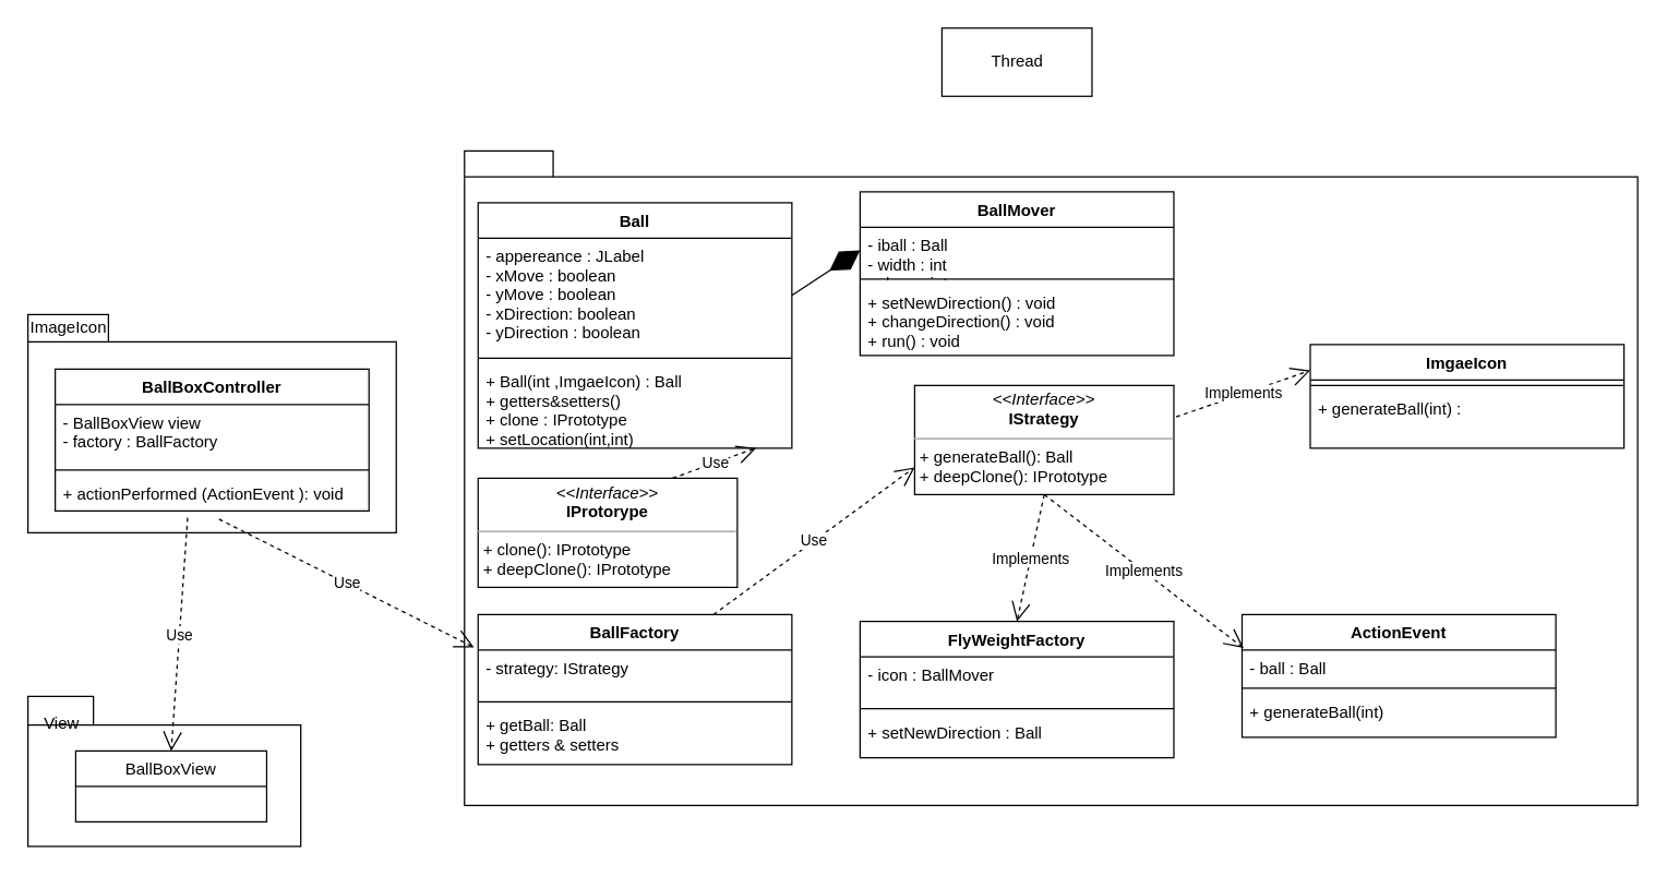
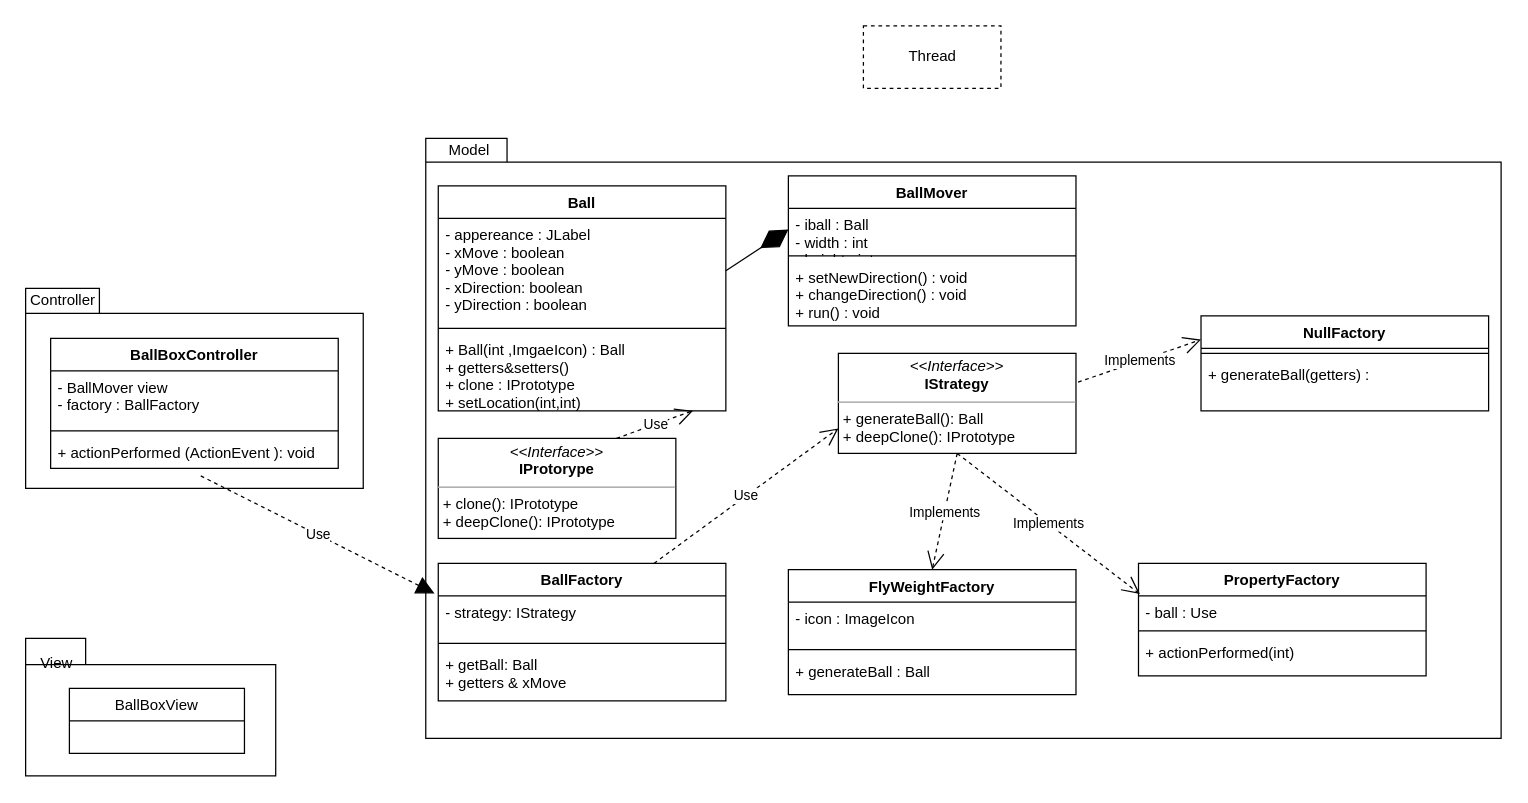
  <mxCell id="0" />
  <mxCell id="1" parent="0" />
  <mxCell id="2" value="" style="shape=folder;fontStyle=1;spacingTop=10;tabWidth=48;tabHeight=21;tabPosition=left;html=1;" vertex="1" parent="1"><mxGeometry x="20" y="510" width="200" height="110" as="geometry" /></mxCell>
  <mxCell id="3" value="View" style="text;html=1;strokeColor=none;fillColor=none;align=center;verticalAlign=middle;whiteSpace=wrap;rounded=0;" vertex="1" parent="1"><mxGeometry x="25" y="520" width="40" height="20" as="geometry" /></mxCell>
  <mxCell id="4" value="BallBoxView" style="swimlane;fontStyle=0;childLayout=stackLayout;horizontal=1;startSize=26;fillColor=none;horizontalStack=0;resizeParent=1;resizeParentMax=0;resizeLast=0;collapsible=1;marginBottom=0;" vertex="1" parent="1"><mxGeometry x="55" y="550" width="140" height="52" as="geometry" /></mxCell>
  <mxCell id="5" value="" style="shape=folder;fontStyle=1;spacingTop=10;tabWidth=59;tabHeight=20;tabPosition=left;html=1;" vertex="1" parent="1"><mxGeometry x="20" y="230" width="270" height="160" as="geometry" /></mxCell>
- <mxCell id="6" value="ImageIcon" style="text;html=1;strokeColor=none;fillColor=none;align=center;verticalAlign=middle;whiteSpace=wrap;rounded=0;" vertex="1" parent="1"><mxGeometry x="30" y="230" width="40" height="20" as="geometry" /></mxCell>
+ <mxCell id="6" value="Controller" style="text;html=1;strokeColor=none;fillColor=none;align=center;verticalAlign=middle;whiteSpace=wrap;rounded=0;" vertex="1" parent="1"><mxGeometry x="30" y="230" width="40" height="20" as="geometry" /></mxCell>
  <mxCell id="7" value="BallBoxController" style="swimlane;fontStyle=1;align=center;verticalAlign=top;childLayout=stackLayout;horizontal=1;startSize=26;horizontalStack=0;resizeParent=1;resizeParentMax=0;resizeLast=0;collapsible=1;marginBottom=0;" vertex="1" parent="1"><mxGeometry x="40" y="270" width="230" height="104" as="geometry" /></mxCell>
- <mxCell id="8" value="- BallBoxView view&#10;- factory : BallFactory" style="text;strokeColor=none;fillColor=none;align=left;verticalAlign=top;spacingLeft=4;spacingRight=4;overflow=hidden;rotatable=0;points=[[0,0.5],[1,0.5]];portConstraint=eastwest;" vertex="1" parent="7"><mxGeometry y="26" width="230" height="44" as="geometry" /></mxCell>
+ <mxCell id="8" value="- BallMover view&#10;- factory : BallFactory" style="text;strokeColor=none;fillColor=none;align=left;verticalAlign=top;spacingLeft=4;spacingRight=4;overflow=hidden;rotatable=0;points=[[0,0.5],[1,0.5]];portConstraint=eastwest;" vertex="1" parent="7"><mxGeometry y="26" width="230" height="44" as="geometry" /></mxCell>
  <mxCell id="9" value="" style="line;strokeWidth=1;fillColor=none;align=left;verticalAlign=middle;spacingTop=-1;spacingLeft=3;spacingRight=3;rotatable=0;labelPosition=right;points=[];portConstraint=eastwest;" vertex="1" parent="7"><mxGeometry y="70" width="230" height="8" as="geometry" /></mxCell>
  <mxCell id="10" value="+ actionPerformed (ActionEvent ): void" style="text;strokeColor=none;fillColor=none;align=left;verticalAlign=top;spacingLeft=4;spacingRight=4;overflow=hidden;rotatable=0;points=[[0,0.5],[1,0.5]];portConstraint=eastwest;" vertex="1" parent="7"><mxGeometry y="78" width="230" height="26" as="geometry" /></mxCell>
  <mxCell id="11" value="" style="shape=folder;fontStyle=1;spacingTop=10;tabWidth=65;tabHeight=19;tabPosition=left;html=1;" vertex="1" parent="1"><mxGeometry x="340" y="110" width="860" height="480" as="geometry" /></mxCell>
- <mxCell id="12" value="Use" style="endArrow=open;endSize=12;dashed=1;html=1;entryX=0.5;entryY=0;entryDx=0;entryDy=0;exitX=0.422;exitY=1.192;exitDx=0;exitDy=0;exitPerimeter=0;" edge="1" parent="1" source="10" target="4"><mxGeometry width="160" relative="1" as="geometry"><mxPoint x="145" y="490" as="sourcePoint" /><mxPoint x="180" y="690" as="targetPoint" /></mxGeometry></mxCell>
+ <mxCell id="13" value="Model&lt;br&gt;" style="text;html=1;strokeColor=none;fillColor=none;align=center;verticalAlign=middle;whiteSpace=wrap;rounded=0;" vertex="1" parent="1"><mxGeometry x="355" y="110" width="40" height="20" as="geometry" /></mxCell>
  <mxCell id="14" value="Ball" style="swimlane;fontStyle=1;align=center;verticalAlign=top;childLayout=stackLayout;horizontal=1;startSize=26;horizontalStack=0;resizeParent=1;resizeParentMax=0;resizeLast=0;collapsible=1;marginBottom=0;" vertex="1" parent="1"><mxGeometry x="350" y="148" width="230" height="180" as="geometry" /></mxCell>
  <mxCell id="15" value="- appereance : JLabel&#10;- xMove : boolean&#10;- yMove : boolean&#10;- xDirection: boolean&#10;- yDirection : boolean" style="text;strokeColor=none;fillColor=none;align=left;verticalAlign=top;spacingLeft=4;spacingRight=4;overflow=hidden;rotatable=0;points=[[0,0.5],[1,0.5]];portConstraint=eastwest;" vertex="1" parent="14"><mxGeometry y="26" width="230" height="84" as="geometry" /></mxCell>
  <mxCell id="16" value="" style="line;strokeWidth=1;fillColor=none;align=left;verticalAlign=middle;spacingTop=-1;spacingLeft=3;spacingRight=3;rotatable=0;labelPosition=right;points=[];portConstraint=eastwest;" vertex="1" parent="14"><mxGeometry y="110" width="230" height="8" as="geometry" /></mxCell>
  <mxCell id="17" value="+ Ball(int ,ImgaeIcon) : Ball&#10;+ getters&amp;setters()&#10;+ clone : IPrototype&#10;+ setLocation(int,int)" style="text;strokeColor=none;fillColor=none;align=left;verticalAlign=top;spacingLeft=4;spacingRight=4;overflow=hidden;rotatable=0;points=[[0,0.5],[1,0.5]];portConstraint=eastwest;" vertex="1" parent="14"><mxGeometry y="118" width="230" height="62" as="geometry" /></mxCell>
  <mxCell id="18" value="FlyWeightFactory" style="swimlane;fontStyle=1;align=center;verticalAlign=top;childLayout=stackLayout;horizontal=1;startSize=26;horizontalStack=0;resizeParent=1;resizeParentMax=0;resizeLast=0;collapsible=1;marginBottom=0;" vertex="1" parent="1"><mxGeometry x="630" y="455" width="230" height="100" as="geometry" /></mxCell>
- <mxCell id="19" value="- icon : BallMover&#10;" style="text;strokeColor=none;fillColor=none;align=left;verticalAlign=top;spacingLeft=4;spacingRight=4;overflow=hidden;rotatable=0;points=[[0,0.5],[1,0.5]];portConstraint=eastwest;" vertex="1" parent="18"><mxGeometry y="26" width="230" height="34" as="geometry" /></mxCell>
+ <mxCell id="19" value="- icon : ImageIcon&#10;" style="text;strokeColor=none;fillColor=none;align=left;verticalAlign=top;spacingLeft=4;spacingRight=4;overflow=hidden;rotatable=0;points=[[0,0.5],[1,0.5]];portConstraint=eastwest;" vertex="1" parent="18"><mxGeometry y="26" width="230" height="34" as="geometry" /></mxCell>
  <mxCell id="20" value="" style="line;strokeWidth=1;fillColor=none;align=left;verticalAlign=middle;spacingTop=-1;spacingLeft=3;spacingRight=3;rotatable=0;labelPosition=right;points=[];portConstraint=eastwest;" vertex="1" parent="18"><mxGeometry y="60" width="230" height="8" as="geometry" /></mxCell>
- <mxCell id="21" value="+ setNewDirection : Ball" style="text;strokeColor=none;fillColor=none;align=left;verticalAlign=top;spacingLeft=4;spacingRight=4;overflow=hidden;rotatable=0;points=[[0,0.5],[1,0.5]];portConstraint=eastwest;" vertex="1" parent="18"><mxGeometry y="68" width="230" height="32" as="geometry" /></mxCell>
+ <mxCell id="21" value="+ generateBall : Ball" style="text;strokeColor=none;fillColor=none;align=left;verticalAlign=top;spacingLeft=4;spacingRight=4;overflow=hidden;rotatable=0;points=[[0,0.5],[1,0.5]];portConstraint=eastwest;" vertex="1" parent="18"><mxGeometry y="68" width="230" height="32" as="geometry" /></mxCell>
  <mxCell id="22" value="BallFactory" style="swimlane;fontStyle=1;align=center;verticalAlign=top;childLayout=stackLayout;horizontal=1;startSize=26;horizontalStack=0;resizeParent=1;resizeParentMax=0;resizeLast=0;collapsible=1;marginBottom=0;" vertex="1" parent="1"><mxGeometry x="350" y="450" width="230" height="110" as="geometry" /></mxCell>
  <mxCell id="23" value="- strategy: IStrategy&#10;" style="text;strokeColor=none;fillColor=none;align=left;verticalAlign=top;spacingLeft=4;spacingRight=4;overflow=hidden;rotatable=0;points=[[0,0.5],[1,0.5]];portConstraint=eastwest;" vertex="1" parent="22"><mxGeometry y="26" width="230" height="34" as="geometry" /></mxCell>
  <mxCell id="24" value="" style="line;strokeWidth=1;fillColor=none;align=left;verticalAlign=middle;spacingTop=-1;spacingLeft=3;spacingRight=3;rotatable=0;labelPosition=right;points=[];portConstraint=eastwest;" vertex="1" parent="22"><mxGeometry y="60" width="230" height="8" as="geometry" /></mxCell>
- <mxCell id="25" value="+ getBall: Ball&#10;+ getters &amp; setters&#10;" style="text;strokeColor=none;fillColor=none;align=left;verticalAlign=top;spacingLeft=4;spacingRight=4;overflow=hidden;rotatable=0;points=[[0,0.5],[1,0.5]];portConstraint=eastwest;" vertex="1" parent="22"><mxGeometry y="68" width="230" height="42" as="geometry" /></mxCell>
+ <mxCell id="25" value="+ getBall: Ball&#10;+ getters &amp; xMove&#10;" style="text;strokeColor=none;fillColor=none;align=left;verticalAlign=top;spacingLeft=4;spacingRight=4;overflow=hidden;rotatable=0;points=[[0,0.5],[1,0.5]];portConstraint=eastwest;" vertex="1" parent="22"><mxGeometry y="68" width="230" height="42" as="geometry" /></mxCell>
  <mxCell id="26" value="BallMover" style="swimlane;fontStyle=1;align=center;verticalAlign=top;childLayout=stackLayout;horizontal=1;startSize=26;horizontalStack=0;resizeParent=1;resizeParentMax=0;resizeLast=0;collapsible=1;marginBottom=0;" vertex="1" parent="1"><mxGeometry x="630" y="140" width="230" height="120" as="geometry" /></mxCell>
- <mxCell id="27" value="- iball : Ball&#10;- width : int&#10;- clone : int" style="text;strokeColor=none;fillColor=none;align=left;verticalAlign=top;spacingLeft=4;spacingRight=4;overflow=hidden;rotatable=0;points=[[0,0.5],[1,0.5]];portConstraint=eastwest;" vertex="1" parent="26"><mxGeometry y="26" width="230" height="34" as="geometry" /></mxCell>
+ <mxCell id="27" value="- iball : Ball&#10;- width : int&#10;- height : int" style="text;strokeColor=none;fillColor=none;align=left;verticalAlign=top;spacingLeft=4;spacingRight=4;overflow=hidden;rotatable=0;points=[[0,0.5],[1,0.5]];portConstraint=eastwest;" vertex="1" parent="26"><mxGeometry y="26" width="230" height="34" as="geometry" /></mxCell>
  <mxCell id="28" value="" style="line;strokeWidth=1;fillColor=none;align=left;verticalAlign=middle;spacingTop=-1;spacingLeft=3;spacingRight=3;rotatable=0;labelPosition=right;points=[];portConstraint=eastwest;" vertex="1" parent="26"><mxGeometry y="60" width="230" height="8" as="geometry" /></mxCell>
  <mxCell id="29" value="+ setNewDirection() : void&#10;+ changeDirection() : void&#10;+ run() : void" style="text;strokeColor=none;fillColor=none;align=left;verticalAlign=top;spacingLeft=4;spacingRight=4;overflow=hidden;rotatable=0;points=[[0,0.5],[1,0.5]];portConstraint=eastwest;" vertex="1" parent="26"><mxGeometry y="68" width="230" height="52" as="geometry" /></mxCell>
  <mxCell id="30" value="&lt;p style=&quot;margin: 0px ; margin-top: 4px ; text-align: center&quot;&gt;&lt;i&gt;&amp;lt;&amp;lt;Interface&amp;gt;&amp;gt;&lt;/i&gt;&lt;br&gt;&lt;b&gt;IProtorype&lt;/b&gt;&lt;/p&gt;&lt;hr size=&quot;1&quot;&gt;&lt;p style=&quot;margin: 0px ; margin-left: 4px&quot;&gt;&lt;/p&gt;&lt;p style=&quot;margin: 0px ; margin-left: 4px&quot;&gt;+ clone(): IPrototype&lt;br&gt;+ deepClone(): IPrototype&lt;/p&gt;" style="verticalAlign=top;align=left;overflow=fill;fontSize=12;fontFamily=Helvetica;html=1;" vertex="1" parent="1"><mxGeometry x="350" y="350" width="190" height="80" as="geometry" /></mxCell>
  <mxCell id="31" value="&lt;p style=&quot;margin: 0px ; margin-top: 4px ; text-align: center&quot;&gt;&lt;i&gt;&amp;lt;&amp;lt;Interface&amp;gt;&amp;gt;&lt;/i&gt;&lt;br&gt;&lt;b&gt;IStrategy&lt;/b&gt;&lt;/p&gt;&lt;hr size=&quot;1&quot;&gt;&lt;p style=&quot;margin: 0px ; margin-left: 4px&quot;&gt;&lt;/p&gt;&lt;p style=&quot;margin: 0px ; margin-left: 4px&quot;&gt;+ generateBall(): Ball&lt;br&gt;+ deepClone(): IPrototype&lt;/p&gt;" style="verticalAlign=top;align=left;overflow=fill;fontSize=12;fontFamily=Helvetica;html=1;" vertex="1" parent="1"><mxGeometry x="670" y="282" width="190" height="80" as="geometry" /></mxCell>
- <mxCell id="32" value="ImgaeIcon" style="swimlane;fontStyle=1;align=center;verticalAlign=top;childLayout=stackLayout;horizontal=1;startSize=26;horizontalStack=0;resizeParent=1;resizeParentMax=0;resizeLast=0;collapsible=1;marginBottom=0;" vertex="1" parent="1"><mxGeometry x="960" y="252" width="230" height="76" as="geometry" /></mxCell>
+ <mxCell id="32" value="NullFactory" style="swimlane;fontStyle=1;align=center;verticalAlign=top;childLayout=stackLayout;horizontal=1;startSize=26;horizontalStack=0;resizeParent=1;resizeParentMax=0;resizeLast=0;collapsible=1;marginBottom=0;" vertex="1" parent="1"><mxGeometry x="960" y="252" width="230" height="76" as="geometry" /></mxCell>
  <mxCell id="33" value="" style="line;strokeWidth=1;fillColor=none;align=left;verticalAlign=middle;spacingTop=-1;spacingLeft=3;spacingRight=3;rotatable=0;labelPosition=right;points=[];portConstraint=eastwest;" vertex="1" parent="32"><mxGeometry y="26" width="230" height="8" as="geometry" /></mxCell>
- <mxCell id="34" value="+ generateBall(int) :&#10;" style="text;strokeColor=none;fillColor=none;align=left;verticalAlign=top;spacingLeft=4;spacingRight=4;overflow=hidden;rotatable=0;points=[[0,0.5],[1,0.5]];portConstraint=eastwest;" vertex="1" parent="32"><mxGeometry y="34" width="230" height="42" as="geometry" /></mxCell>
- <mxCell id="35" value="ActionEvent" style="swimlane;fontStyle=1;align=center;verticalAlign=top;childLayout=stackLayout;horizontal=1;startSize=26;horizontalStack=0;resizeParent=1;resizeParentMax=0;resizeLast=0;collapsible=1;marginBottom=0;" vertex="1" parent="1"><mxGeometry x="910" y="450" width="230" height="90" as="geometry" /></mxCell>
- <mxCell id="36" value="- ball : Ball" style="text;strokeColor=none;fillColor=none;align=left;verticalAlign=top;spacingLeft=4;spacingRight=4;overflow=hidden;rotatable=0;points=[[0,0.5],[1,0.5]];portConstraint=eastwest;" vertex="1" parent="35"><mxGeometry y="26" width="230" height="24" as="geometry" /></mxCell>
+ <mxCell id="34" value="+ generateBall(getters) :&#10;" style="text;strokeColor=none;fillColor=none;align=left;verticalAlign=top;spacingLeft=4;spacingRight=4;overflow=hidden;rotatable=0;points=[[0,0.5],[1,0.5]];portConstraint=eastwest;" vertex="1" parent="32"><mxGeometry y="34" width="230" height="42" as="geometry" /></mxCell>
+ <mxCell id="35" value="PropertyFactory" style="swimlane;fontStyle=1;align=center;verticalAlign=top;childLayout=stackLayout;horizontal=1;startSize=26;horizontalStack=0;resizeParent=1;resizeParentMax=0;resizeLast=0;collapsible=1;marginBottom=0;" vertex="1" parent="1"><mxGeometry x="910" y="450" width="230" height="90" as="geometry" /></mxCell>
+ <mxCell id="36" value="- ball : Use" style="text;strokeColor=none;fillColor=none;align=left;verticalAlign=top;spacingLeft=4;spacingRight=4;overflow=hidden;rotatable=0;points=[[0,0.5],[1,0.5]];portConstraint=eastwest;" vertex="1" parent="35"><mxGeometry y="26" width="230" height="24" as="geometry" /></mxCell>
  <mxCell id="37" value="" style="line;strokeWidth=1;fillColor=none;align=left;verticalAlign=middle;spacingTop=-1;spacingLeft=3;spacingRight=3;rotatable=0;labelPosition=right;points=[];portConstraint=eastwest;" vertex="1" parent="35"><mxGeometry y="50" width="230" height="8" as="geometry" /></mxCell>
- <mxCell id="38" value="+ generateBall(int)" style="text;strokeColor=none;fillColor=none;align=left;verticalAlign=top;spacingLeft=4;spacingRight=4;overflow=hidden;rotatable=0;points=[[0,0.5],[1,0.5]];portConstraint=eastwest;" vertex="1" parent="35"><mxGeometry y="58" width="230" height="32" as="geometry" /></mxCell>
- <mxCell id="39" value="Use" style="endArrow=open;endSize=12;dashed=1;html=1;entryX=-0.013;entryY=-0.059;entryDx=0;entryDy=0;exitX=0.522;exitY=1.231;exitDx=0;exitDy=0;exitPerimeter=0;entryPerimeter=0;" edge="1" parent="1" source="10" target="23"><mxGeometry width="160" relative="1" as="geometry"><mxPoint x="137.06" y="378.992" as="sourcePoint" /><mxPoint x="135" y="560" as="targetPoint" /></mxGeometry></mxCell>
- <mxCell id="40" value="Thread" style="html=1;" vertex="1" parent="1"><mxGeometry x="690" y="20" width="110" height="50" as="geometry" /></mxCell>
+ <mxCell id="38" value="+ actionPerformed(int)" style="text;strokeColor=none;fillColor=none;align=left;verticalAlign=top;spacingLeft=4;spacingRight=4;overflow=hidden;rotatable=0;points=[[0,0.5],[1,0.5]];portConstraint=eastwest;" vertex="1" parent="35"><mxGeometry y="58" width="230" height="32" as="geometry" /></mxCell>
+ <mxCell id="39" value="Use" style="endArrow=block;endSize=12;dashed=1;html=1;entryX=-0.013;entryY=-0.059;entryDx=0;entryDy=0;exitX=0.522;exitY=1.231;exitDx=0;exitDy=0;exitPerimeter=0;entryPerimeter=0;" edge="1" parent="1" source="10" target="23"><mxGeometry width="160" relative="1" as="geometry"><mxPoint x="137.06" y="378.992" as="sourcePoint" /><mxPoint x="135" y="560" as="targetPoint" /></mxGeometry></mxCell>
+ <mxCell id="40" value="Thread" style="html=1;dashed=1;" vertex="1" parent="1"><mxGeometry x="690" y="20" width="110" height="50" as="geometry" /></mxCell>
  <mxCell id="41" value="Use" style="endArrow=open;endSize=12;dashed=1;html=1;entryX=0;entryY=0.75;entryDx=0;entryDy=0;exitX=0.75;exitY=0;exitDx=0;exitDy=0;" edge="1" parent="1" source="22" target="31"><mxGeometry width="160" relative="1" as="geometry"><mxPoint x="147.06" y="388.992" as="sourcePoint" /><mxPoint x="135" y="560" as="targetPoint" /></mxGeometry></mxCell>
  <mxCell id="42" value="Implements&lt;br&gt;" style="endArrow=open;endSize=12;dashed=1;html=1;entryX=0.5;entryY=0;entryDx=0;entryDy=0;exitX=0.5;exitY=1;exitDx=0;exitDy=0;" edge="1" parent="1" source="31" target="18"><mxGeometry width="160" relative="1" as="geometry"><mxPoint x="700" y="350" as="sourcePoint" /><mxPoint x="860" y="350" as="targetPoint" /></mxGeometry></mxCell>
  <mxCell id="43" value="Implements&lt;br&gt;" style="endArrow=open;endSize=12;dashed=1;html=1;entryX=0.005;entryY=-0.062;entryDx=0;entryDy=0;exitX=0.5;exitY=1;exitDx=0;exitDy=0;entryPerimeter=0;" edge="1" parent="1" source="31" target="36"><mxGeometry width="160" relative="1" as="geometry"><mxPoint x="765" y="334" as="sourcePoint" /><mxPoint x="755" y="465" as="targetPoint" /></mxGeometry></mxCell>
  <mxCell id="44" value="Implements&lt;br&gt;" style="endArrow=open;endSize=12;dashed=1;html=1;entryX=0;entryY=0.25;entryDx=0;entryDy=0;exitX=1.009;exitY=0.288;exitDx=0;exitDy=0;exitPerimeter=0;" edge="1" parent="1" source="31" target="32"><mxGeometry width="160" relative="1" as="geometry"><mxPoint x="760" y="330" as="sourcePoint" /><mxPoint x="941.15" y="504.512" as="targetPoint" /></mxGeometry></mxCell>
  <mxCell id="45" value="" style="endArrow=diamondThin;endFill=1;endSize=24;html=1;entryX=0;entryY=0.5;entryDx=0;entryDy=0;exitX=1;exitY=0.5;exitDx=0;exitDy=0;" edge="1" parent="1" source="15" target="27"><mxGeometry width="160" relative="1" as="geometry"><mxPoint x="20" y="640" as="sourcePoint" /><mxPoint x="180" y="640" as="targetPoint" /></mxGeometry></mxCell>
  <mxCell id="46" value="Use" style="endArrow=open;endSize=12;dashed=1;html=1;entryX=0.886;entryY=0.997;entryDx=0;entryDy=0;exitX=0.75;exitY=0;exitDx=0;exitDy=0;entryPerimeter=0;" edge="1" parent="1" source="30" target="17"><mxGeometry width="160" relative="1" as="geometry"><mxPoint x="532.5" y="460" as="sourcePoint" /><mxPoint x="640" y="352" as="targetPoint" /></mxGeometry></mxCell>
